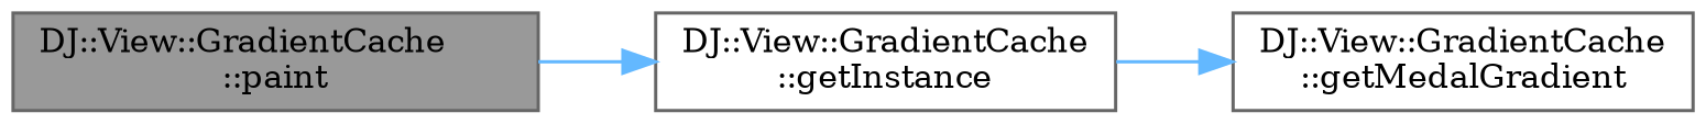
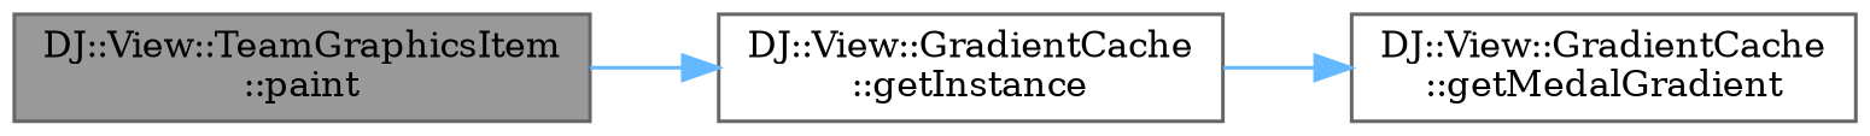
  digraph {
    fontname="DejaVu Serif"
    rankdir=LR
    node [color=grey40 fillcolor=white fontname="DejaVu Serif" fontsize=10 shape=box style=filled]
    edge [color=steelblue1 fontname="DejaVu Serif" fontsize=10 labelfontname=Helvetica labelfontsize=10 style=solid]
-   n1 [color=gray40 fillcolor=grey60 fontcolor=black height=0.2 label="DJ::View::GradientCache\l::paint" width=0.4]
+   n1 [color=gray40 fillcolor=grey60 fontcolor=black height=0.2 label="DJ::View::TeamGraphicsItem\l::paint" width=0.4]
    n2 [height=0.2 label="DJ::View::GradientCache\l::getInstance" width=0.4]
    n3 [height=0.2 label="DJ::View::GradientCache\l::getMedalGradient" width=0.4]
    n1 -> n2
    n2 -> n3
  }
